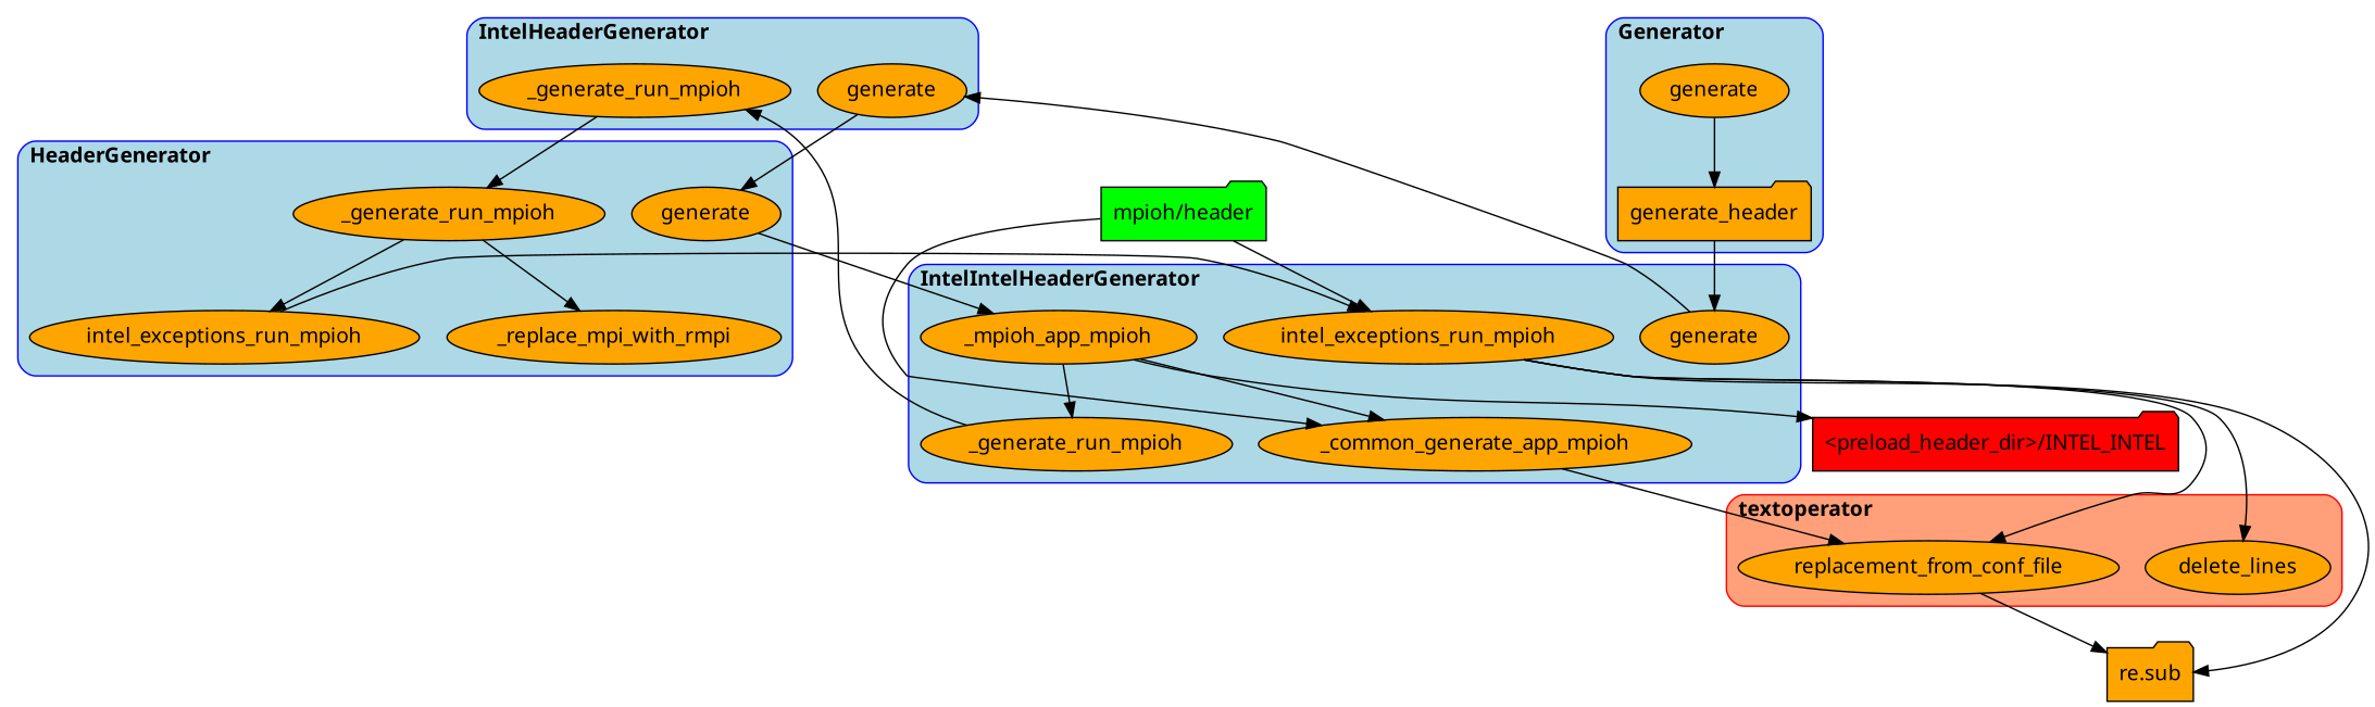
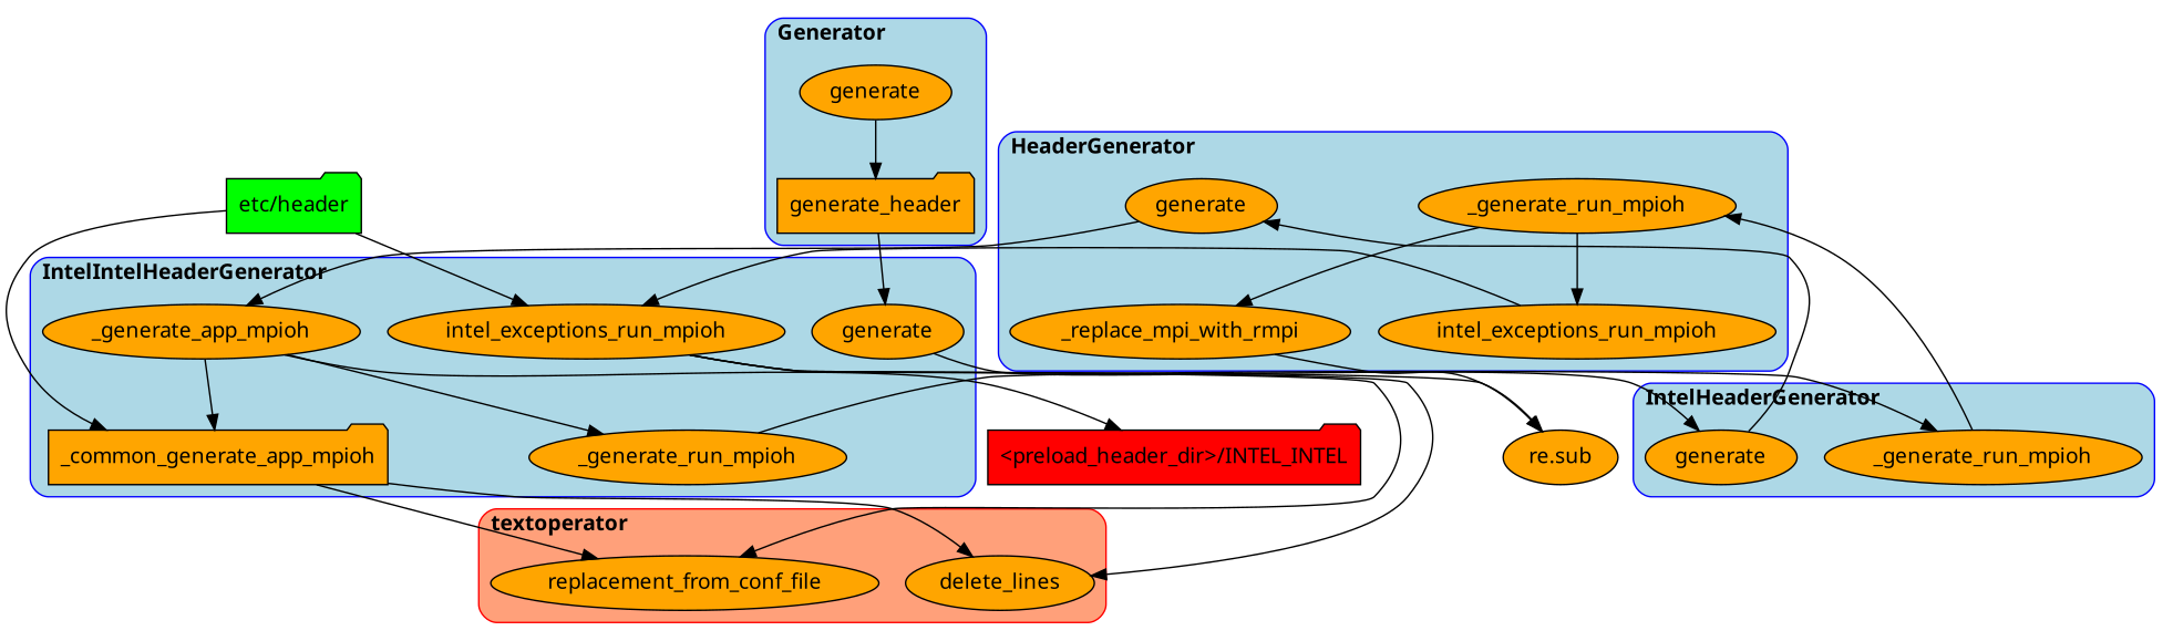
  digraph {
    fontname="Noto Sans"
    rankdir=TB
    node [fillcolor=orange fontname="Noto Sans" shape=ellipse style=filled]
    edge [fontname="Noto Sans"]
    n1 [label=generate]
    n2 [label=generate_header shape=folder]
    n3 [label=generate]
-   n4 [label=_mpioh_app_mpioh]
+   n4 [label=_generate_app_mpioh]
    n5 [label=_generate_run_mpioh]
-   n6 [label=_common_generate_app_mpioh]
+   n6 [label=_common_generate_app_mpioh shape=folder]
    n7 [label=intel_exceptions_run_mpioh]
    n8 [label=generate]
    n9 [label=_generate_run_mpioh]
    n10 [label=generate]
    n11 [label=_generate_run_mpioh]
    n12 [label=_replace_mpi_with_rmpi]
    n13 [label=intel_exceptions_run_mpioh]
    n14 [label=replacement_from_conf_file]
    n15 [label=delete_lines]
    n16 [fillcolor=red label="<preload_header_dir>/INTEL_INTEL" shape=folder]
-   n17 [label="re.sub" shape=folder]
-   n18 [fillcolor=green label="mpioh/header" shape=folder]
+   n17 [label="re.sub"]
+   n18 [fillcolor=green label="etc/header" shape=folder]
    subgraph cluster_1 {
      bgcolor=lightblue
      color=blue
      label=<<B>Generator</B>>
      labeljust=l
      style=rounded
      n1
      n2
    }
    subgraph cluster_2 {
      bgcolor=lightblue
      color=blue
      label=<<B>IntelIntelHeaderGenerator</B>>
      labeljust=l
      style=rounded
      n3
      n4
      n5
      n6
      n7
    }
    subgraph cluster_3 {
      bgcolor=lightblue
      color=blue
      label=<<B>IntelHeaderGenerator</B>>
      labeljust=l
      style=rounded
      n8
      n9
    }
    subgraph cluster_4 {
      bgcolor=lightblue
      color=blue
      label=<<B>HeaderGenerator</B>>
      labeljust=l
      style=rounded
      n10
      n11
      n12
      n13
    }
    subgraph cluster_5 {
      bgcolor=lightsalmon
      color=red
      label=<<B>textoperator</B>>
      labeljust=l
      style=rounded
      n14
      n15
    }
    n1 -> n2
    n2 -> n3
    n3 -> n8
    n4 -> n5
    n4 -> n6
    n4 -> n16
    n5 -> n9
    n6 -> n14
+   n6 -> n15
    n7 -> n14
    n7 -> n15
    n7 -> n17
    n8 -> n10
    n9 -> n11
    n10 -> n4
    n11 -> n12
    n11 -> n13
-   n14 -> n17
+   n12 -> n17
    n13 -> n7
    n18 -> n6
    n18 -> n7
  }
